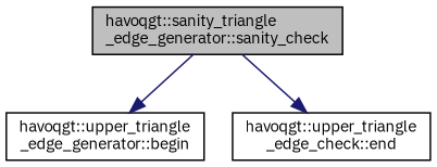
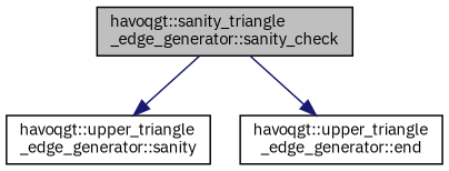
  digraph {
    fontname="IBM Plex Sans"
    rankdir=TB
    node [color=black fillcolor=white fontname="IBM Plex Sans" fontsize=10 shape=record style=filled]
    edge [color=midnightblue fontname="IBM Plex Sans" fontsize=10 labelfontname=Helvetica labelfontsize=10 style=solid]
    n1 [fillcolor=grey75 fontcolor=black height=0.2 label="havoqgt::sanity_triangle\l_edge_generator::sanity_check" width=0.4]
-   n2 [height=0.2 label="havoqgt::upper_triangle\l_edge_generator::begin" width=0.4]
-   n3 [height=0.2 label="havoqgt::upper_triangle\l_edge_check::end" width=0.4]
+   n2 [height=0.2 label="havoqgt::upper_triangle\l_edge_generator::sanity" width=0.4]
+   n3 [height=0.2 label="havoqgt::upper_triangle\l_edge_generator::end" width=0.4]
    n1 -> n2
    n1 -> n3
  }
